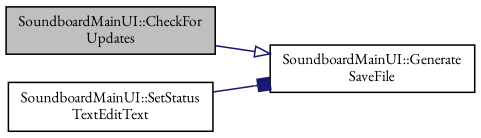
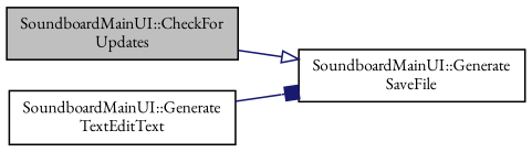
  digraph {
    fontname="EB Garamond"
    rankdir=LR
    node [color=black fillcolor=white fontname="EB Garamond" fontsize=10 shape=record style=filled]
    edge [color=midnightblue fontname="EB Garamond" fontsize=10 labelfontname=Helvetica labelfontsize=10 style=solid]
    n1 [fillcolor=grey75 fontcolor=black height=0.2 label="SoundboardMainUI::CheckFor\lUpdates" width=0.4]
    n2 [height=0.2 label="SoundboardMainUI::Generate\lSaveFile" width=0.4]
-   n3 [height=0.2 label="SoundboardMainUI::SetStatus\lTextEditText" width=0.4]
+   n3 [height=0.2 label="SoundboardMainUI::Generate\lTextEditText" width=0.4]
    n1 -> n2 [arrowhead=onormal]
    n3 -> n2 [arrowhead=box]
  }
